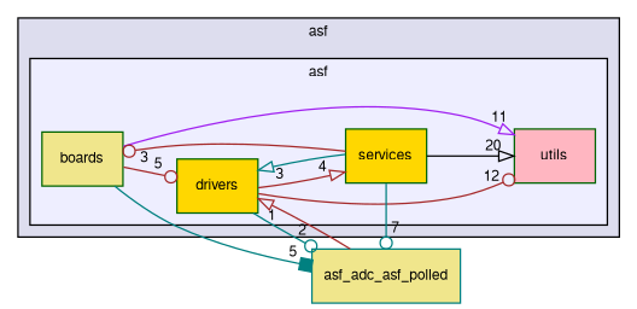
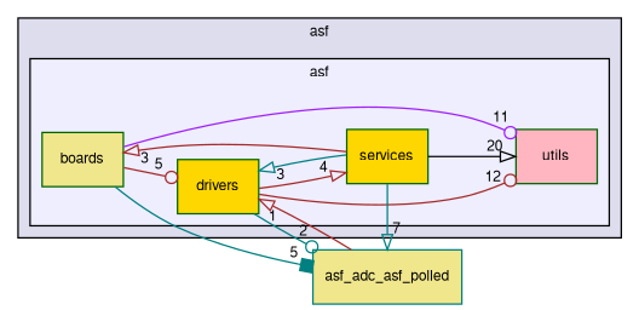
  digraph {
    compound=true
    rankdir=LR
    node [color=darkgreen fillcolor=khaki fontname=FreeSans fontsize=10 shape=box style=filled]
    edge [arrowhead=odot color=brown headlabel=5 labeldistance=1.5 labelfontname=FreeSans labelfontsize=10]
    n1 [label=boards]
    n2 [fillcolor=gold label=drivers]
    n3 [fillcolor=gold label=services]
    n4 [fillcolor=lightpink label=utils]
    n5 [color=teal label=asf_adc_asf_polled]
    subgraph cluster_1 {
      bgcolor="#ddddee"
      fontname=FreeSans
      fontsize=10
      label=asf
      pencolor=black
      subgraph cluster_2 {
        bgcolor="#eeeeff"
        fontname=FreeSans
        fontsize=10
        label=asf
        pencolor=black
        n1
        n2
        n3
        n4
      }
    }
    n1 -> n2
-   n1 -> n4 [arrowhead=onormal color=purple headlabel=11]
+   n1 -> n4 [color=purple headlabel=11]
    n1 -> n5 [arrowhead=box color=teal]
    n2 -> n3 [arrowhead=onormal headlabel=4]
    n2 -> n4 [headlabel=12]
    n2 -> n5 [color=teal headlabel=2]
-   n3 -> n1 [headlabel=3]
+   n3 -> n1 [arrowhead=onormal headlabel=3]
    n3 -> n2 [arrowhead=onormal color=teal headlabel=3]
    n3 -> n4 [arrowhead=onormal color=black headlabel=20]
-   n3 -> n5 [color=teal headlabel=7]
+   n3 -> n5 [arrowhead=onormal color=teal headlabel=7]
    n5 -> n2 [arrowhead=onormal headlabel=1]
  }
